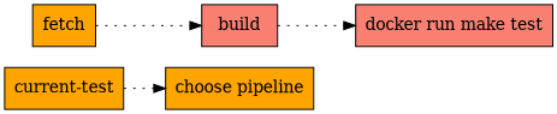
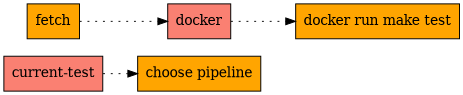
  digraph {
    rankdir=LR
    node [fillcolor=orange shape=box style=filled]
    edge [style=dotted]
-   n1 [label="current-test"]
+   n1 [fillcolor=salmon label="current-test"]
    n2 [label="choose pipeline"]
    n3 [label=fetch]
-   n4 [fillcolor=salmon label=build]
-   n5 [fillcolor=salmon label="docker run make test"]
+   n4 [fillcolor=salmon label=docker]
+   n5 [label="docker run make test"]
    n1 -> n2
    n3 -> n4
    n4 -> n5
  }
